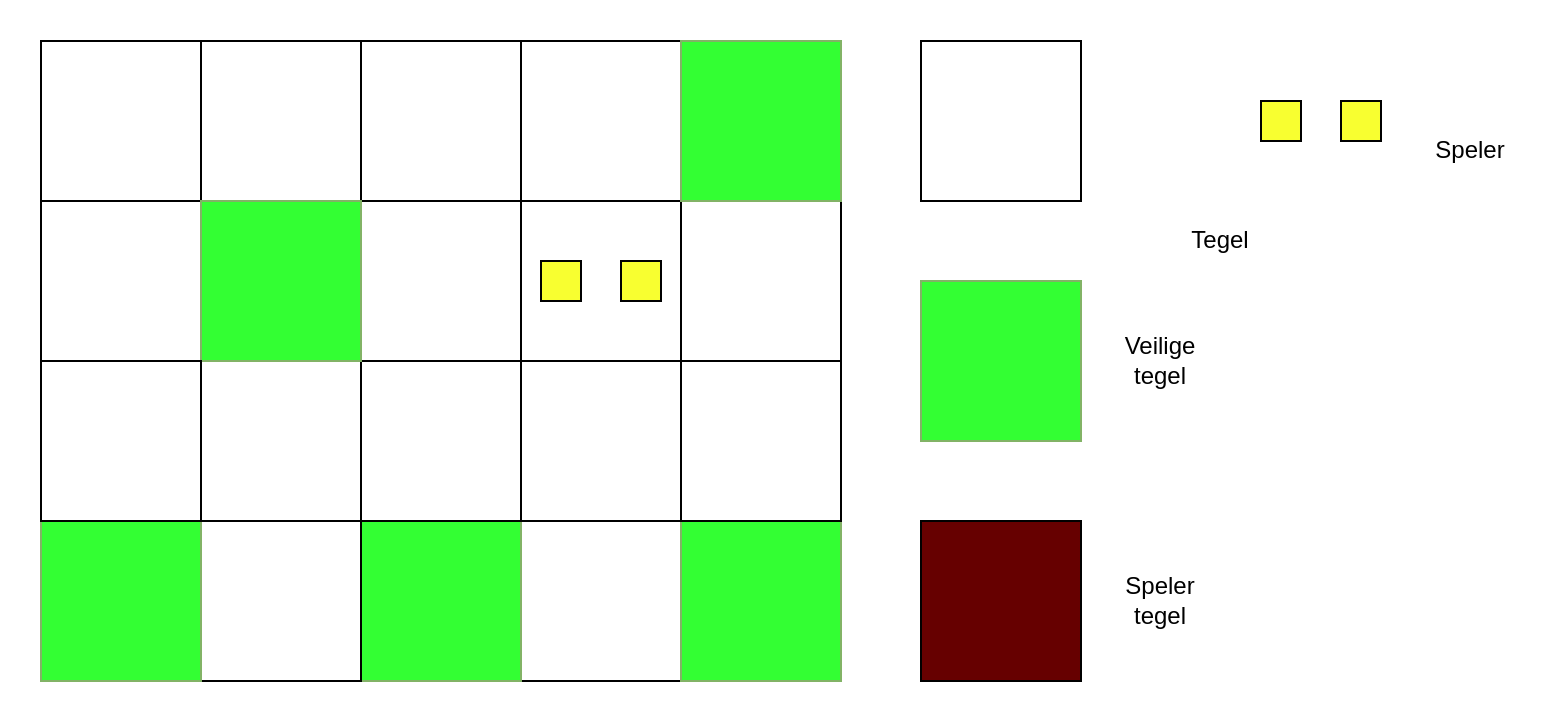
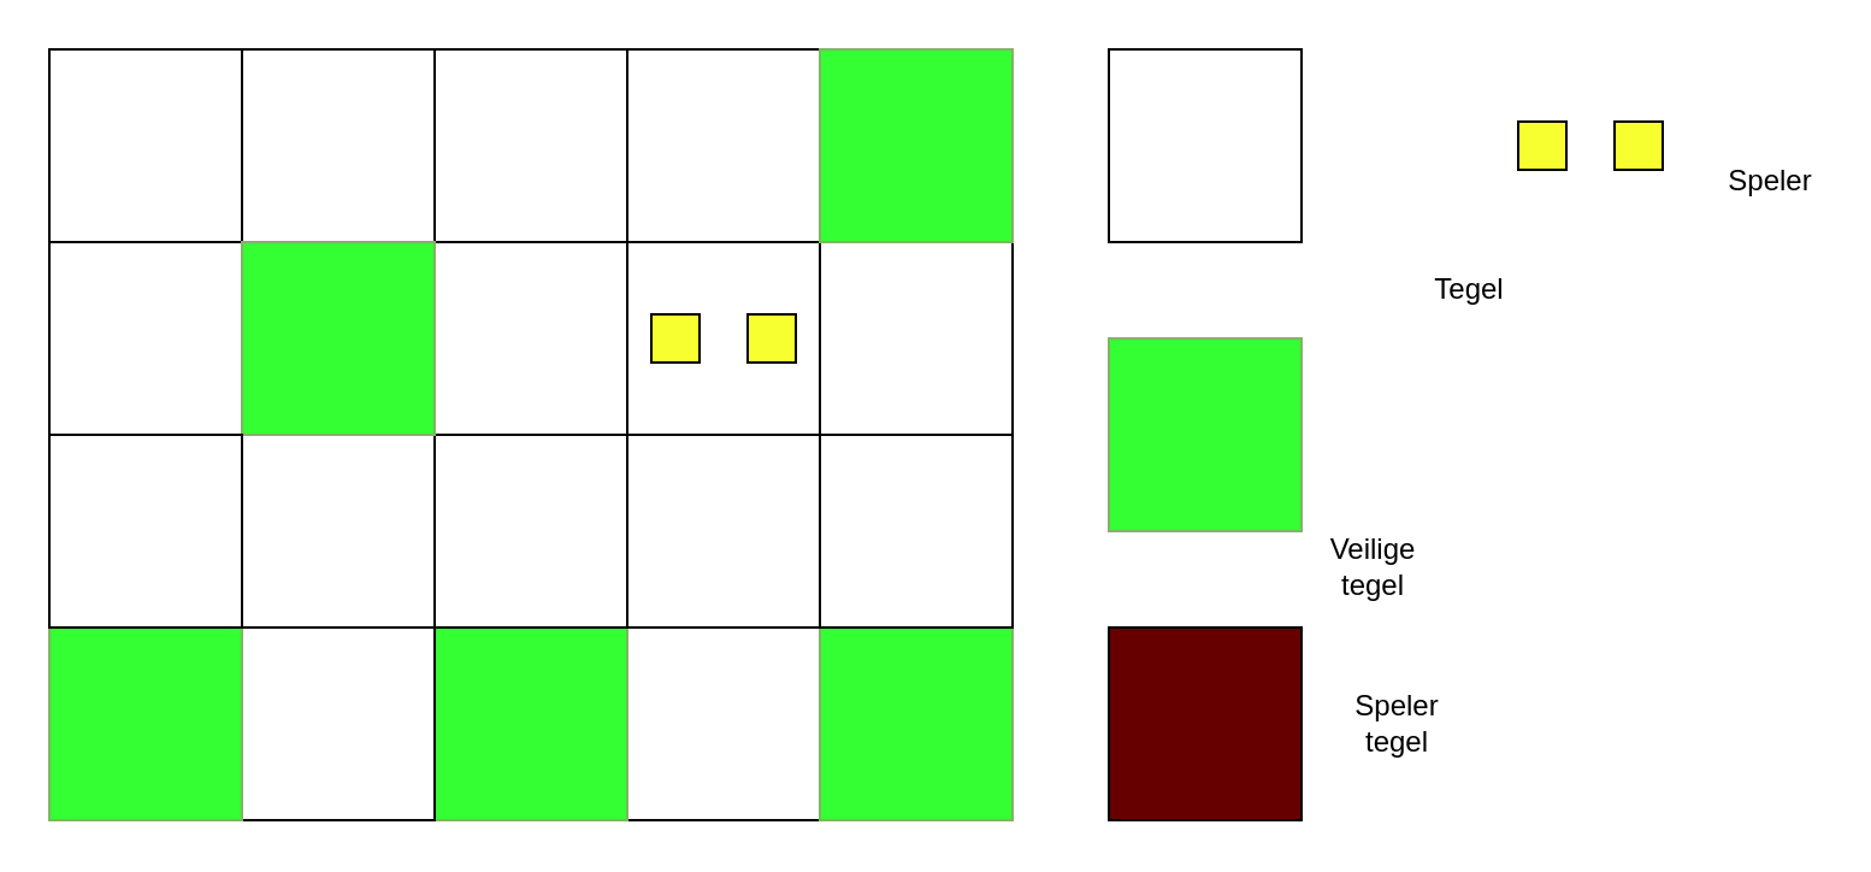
  <mxCell id="0" />
  <mxCell id="1" parent="0" />
  <mxCell id="2" value="" style="rounded=0;whiteSpace=wrap;html=1;" parent="1" vertex="1"><mxGeometry width="400" height="320" as="geometry" x="20" y="20" /></mxCell>
  <mxCell id="3" value="" style="whiteSpace=wrap;html=1;aspect=fixed;" parent="1" vertex="1"><mxGeometry x="260" y="260" width="80" height="80" as="geometry" /></mxCell>
  <mxCell id="4" value="" style="whiteSpace=wrap;html=1;aspect=fixed;fillColor=#33FF33;strokeColor=#82b366;" parent="1" vertex="1"><mxGeometry x="180" y="260" width="80" height="80" as="geometry" /></mxCell>
  <mxCell id="5" value="" style="whiteSpace=wrap;html=1;aspect=fixed;" parent="1" vertex="1"><mxGeometry x="100" y="260" width="80" height="80" as="geometry" /></mxCell>
  <mxCell id="6" value="" style="whiteSpace=wrap;html=1;aspect=fixed;fillColor=#33FF33;strokeColor=#82b366;" parent="1" vertex="1"><mxGeometry y="260" width="80" height="80" as="geometry" x="20" /></mxCell>
  <mxCell id="7" value="" style="whiteSpace=wrap;html=1;aspect=fixed;fillColor=#33FF33;strokeColor=#82b366;" parent="1" vertex="1"><mxGeometry x="340" y="260" width="80" height="80" as="geometry" /></mxCell>
  <mxCell id="8" value="" style="whiteSpace=wrap;html=1;aspect=fixed;fillColor=#660000;" parent="1" vertex="1"><mxGeometry y="180" width="80" height="80" as="geometry" x="20" /></mxCell>
  <mxCell id="9" value="" style="whiteSpace=wrap;html=1;aspect=fixed;" parent="1" vertex="1"><mxGeometry y="100" width="80" height="80" as="geometry" x="20" /></mxCell>
  <mxCell id="10" value="" style="whiteSpace=wrap;html=1;aspect=fixed;" parent="1" vertex="1"><mxGeometry width="80" height="80" as="geometry" x="20" y="20" /></mxCell>
  <mxCell id="11" value="" style="whiteSpace=wrap;html=1;aspect=fixed;" parent="1" vertex="1"><mxGeometry x="100" y="180" width="80" height="80" as="geometry" /></mxCell>
  <mxCell id="12" value="" style="whiteSpace=wrap;html=1;aspect=fixed;" parent="1" vertex="1"><mxGeometry x="180" y="180" width="80" height="80" as="geometry" /></mxCell>
  <mxCell id="13" value="" style="whiteSpace=wrap;html=1;aspect=fixed;" parent="1" vertex="1"><mxGeometry x="260" y="180" width="80" height="80" as="geometry" /></mxCell>
  <mxCell id="14" value="" style="whiteSpace=wrap;html=1;aspect=fixed;" parent="1" vertex="1"><mxGeometry x="340" y="180" width="80" height="80" as="geometry" /></mxCell>
  <mxCell id="15" value="" style="whiteSpace=wrap;html=1;aspect=fixed;" parent="1" vertex="1"><mxGeometry x="340" y="100" width="80" height="80" as="geometry" /></mxCell>
  <mxCell id="16" value="" style="whiteSpace=wrap;html=1;aspect=fixed;" parent="1" vertex="1"><mxGeometry x="260" y="100" width="80" height="80" as="geometry" /></mxCell>
  <mxCell id="17" value="" style="whiteSpace=wrap;html=1;aspect=fixed;" parent="1" vertex="1"><mxGeometry x="180" y="100" width="80" height="80" as="geometry" /></mxCell>
  <mxCell id="18" value="" style="whiteSpace=wrap;html=1;aspect=fixed;" parent="1" vertex="1"><mxGeometry x="100" width="80" height="80" as="geometry" y="20" /></mxCell>
  <mxCell id="19" value="" style="whiteSpace=wrap;html=1;aspect=fixed;" parent="1" vertex="1"><mxGeometry x="180" width="80" height="80" as="geometry" y="20" /></mxCell>
  <mxCell id="20" value="" style="whiteSpace=wrap;html=1;aspect=fixed;" parent="1" vertex="1"><mxGeometry x="260" width="80" height="80" as="geometry" y="20" /></mxCell>
  <mxCell id="21" value="" style="whiteSpace=wrap;html=1;aspect=fixed;fillColor=#33FF33;strokeColor=#82b366;" parent="1" vertex="1"><mxGeometry x="340" width="80" height="80" as="geometry" y="20" /></mxCell>
  <mxCell id="22" value="" style="whiteSpace=wrap;html=1;aspect=fixed;fillColor=#33FF33;strokeColor=#82b366;" parent="1" vertex="1"><mxGeometry x="100" y="100" width="80" height="80" as="geometry" /></mxCell>
  <mxCell id="23" value="" style="whiteSpace=wrap;html=1;aspect=fixed;" parent="1" vertex="1"><mxGeometry x="460" width="80" height="80" as="geometry" y="20" /></mxCell>
  <mxCell id="24" value="Tegel" style="text;html=1;strokeColor=none;fillColor=none;align=center;verticalAlign=middle;whiteSpace=wrap;rounded=0;" parent="1" vertex="1"><mxGeometry x="590" y="110" width="40" height="20" as="geometry" /></mxCell>
  <mxCell id="25" value="" style="whiteSpace=wrap;html=1;aspect=fixed;fillColor=#33FF33;strokeColor=#82b366;" parent="1" vertex="1"><mxGeometry x="460" y="140" width="80" height="80" as="geometry" /></mxCell>
  <mxCell id="26" value="" style="whiteSpace=wrap;html=1;aspect=fixed;fillColor=#660000;" parent="1" vertex="1"><mxGeometry x="460" y="260" width="80" height="80" as="geometry" /></mxCell>
- <mxCell id="27" value="Veilige tegel" style="text;html=1;strokeColor=none;fillColor=none;align=center;verticalAlign=middle;whiteSpace=wrap;rounded=0;" parent="1" vertex="1"><mxGeometry x="560" y="170" width="40" height="20" as="geometry" /></mxCell>
+ <mxCell id="27" value="Veilige tegel" style="text;html=1;strokeColor=none;fillColor=none;align=center;verticalAlign=middle;whiteSpace=wrap;rounded=0;" parent="1" vertex="1"><mxGeometry x="550" y="225" width="40" height="20" as="geometry" /></mxCell>
  <mxCell id="28" value="Speler tegel" style="text;html=1;strokeColor=none;fillColor=none;align=center;verticalAlign=middle;whiteSpace=wrap;rounded=0;" parent="1" vertex="1"><mxGeometry x="560" y="290" width="40" height="20" as="geometry" /></mxCell>
  <mxCell id="29" value="" style="whiteSpace=wrap;html=1;aspect=fixed;fillColor=#F8FF30;" vertex="1" parent="1"><mxGeometry x="630" y="50" width="20" height="20" as="geometry" /></mxCell>
  <mxCell id="30" value="" style="whiteSpace=wrap;html=1;aspect=fixed;fillColor=#F8FF30;" vertex="1" parent="1"><mxGeometry x="670" y="50" width="20" height="20" as="geometry" /></mxCell>
  <mxCell id="31" value="Speler" style="text;html=1;strokeColor=none;fillColor=none;align=center;verticalAlign=middle;whiteSpace=wrap;rounded=0;" vertex="1" parent="1"><mxGeometry x="715" y="65" width="40" height="20" as="geometry" /></mxCell>
  <mxCell id="32" value="" style="whiteSpace=wrap;html=1;aspect=fixed;fillColor=#F8FF30;" vertex="1" parent="1"><mxGeometry x="270" y="130" width="20" height="20" as="geometry" /></mxCell>
  <mxCell id="33" value="" style="whiteSpace=wrap;html=1;aspect=fixed;fillColor=#F8FF30;" vertex="1" parent="1"><mxGeometry x="310" y="130" width="20" height="20" as="geometry" /></mxCell>
  <mxCell id="34" value="" style="whiteSpace=wrap;html=1;aspect=fixed;" vertex="1" parent="1"><mxGeometry y="180" width="80" height="80" as="geometry" x="20" /></mxCell>
